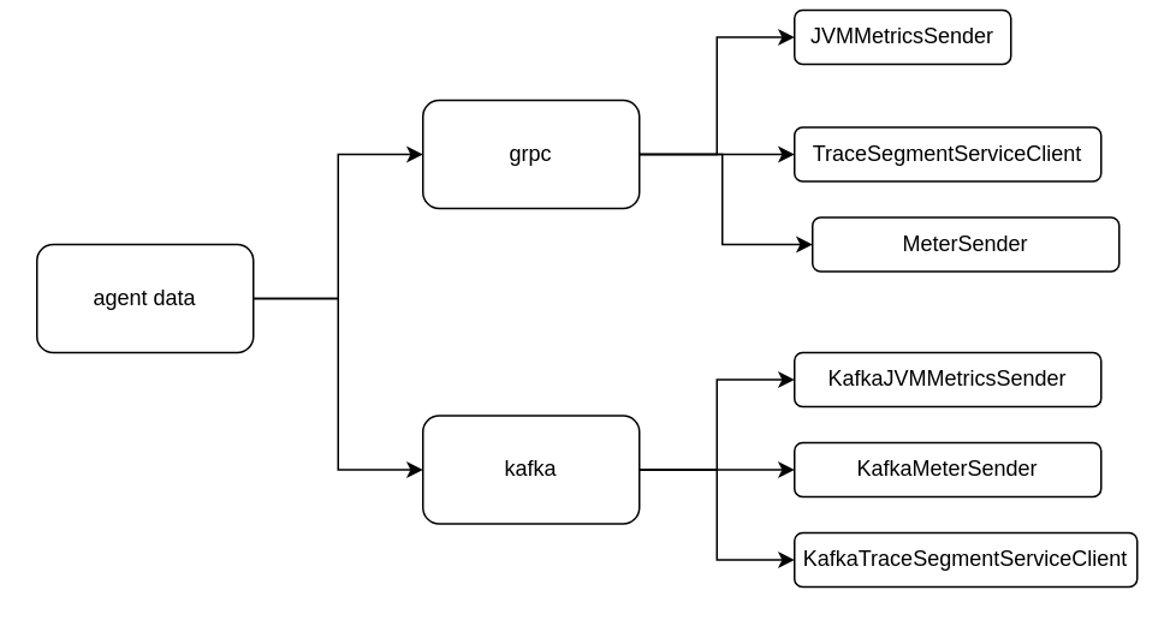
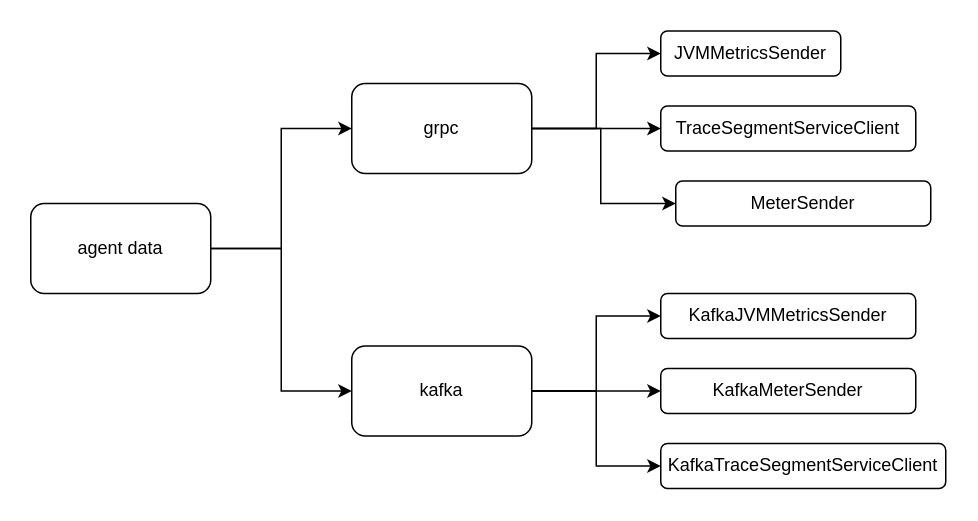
  <mxCell id="0" />
  <mxCell id="1" parent="0" />
  <mxCell id="2" style="edgeStyle=orthogonalEdgeStyle;rounded=0;orthogonalLoop=1;jettySize=auto;html=1;exitX=1;exitY=0.5;exitDx=0;exitDy=0;entryX=0;entryY=0.5;entryDx=0;entryDy=0;" edge="1" parent="1" source="5" target="10"><mxGeometry relative="1" as="geometry" /></mxCell>
  <mxCell id="3" style="edgeStyle=orthogonalEdgeStyle;rounded=0;orthogonalLoop=1;jettySize=auto;html=1;exitX=1;exitY=0.5;exitDx=0;exitDy=0;entryX=0;entryY=0.5;entryDx=0;entryDy=0;" edge="1" parent="1" source="5" target="11"><mxGeometry relative="1" as="geometry" /></mxCell>
  <mxCell id="4" style="edgeStyle=orthogonalEdgeStyle;rounded=0;orthogonalLoop=1;jettySize=auto;html=1;exitX=1;exitY=0.5;exitDx=0;exitDy=0;" edge="1" parent="1" source="5" target="12"><mxGeometry relative="1" as="geometry"><Array as="points"><mxPoint x="400" y="85" /><mxPoint x="400" y="135" /></Array></mxGeometry></mxCell>
  <mxCell id="5" value="grpc" style="rounded=1;whiteSpace=wrap;html=1;" vertex="1" parent="1"><mxGeometry x="234" y="55" width="120" height="60" as="geometry" /></mxCell>
  <mxCell id="6" style="edgeStyle=orthogonalEdgeStyle;rounded=0;orthogonalLoop=1;jettySize=auto;html=1;exitX=1;exitY=0.5;exitDx=0;exitDy=0;entryX=0;entryY=0.5;entryDx=0;entryDy=0;" edge="1" parent="1" source="9" target="16"><mxGeometry relative="1" as="geometry" /></mxCell>
  <mxCell id="7" style="edgeStyle=orthogonalEdgeStyle;rounded=0;orthogonalLoop=1;jettySize=auto;html=1;exitX=1;exitY=0.5;exitDx=0;exitDy=0;entryX=0;entryY=0.5;entryDx=0;entryDy=0;" edge="1" parent="1" source="9" target="17"><mxGeometry relative="1" as="geometry" /></mxCell>
  <mxCell id="8" style="edgeStyle=orthogonalEdgeStyle;rounded=0;orthogonalLoop=1;jettySize=auto;html=1;exitX=1;exitY=0.5;exitDx=0;exitDy=0;entryX=0;entryY=0.5;entryDx=0;entryDy=0;" edge="1" parent="1" source="9" target="18"><mxGeometry relative="1" as="geometry" /></mxCell>
  <mxCell id="9" value="kafka" style="rounded=1;whiteSpace=wrap;html=1;" vertex="1" parent="1"><mxGeometry x="234" y="230" width="120" height="60" as="geometry" /></mxCell>
- <mxCell id="10" value="JVMMetricsSender" style="rounded=1;whiteSpace=wrap;html=1;" vertex="1" parent="1"><mxGeometry x="440" y="5" width="120" height="30" as="geometry" /></mxCell>
+ <mxCell id="10" value="JVMMetricsSender" style="rounded=1;whiteSpace=wrap;html=1;" vertex="1" parent="1"><mxGeometry x="440" y="20" width="120" height="30" as="geometry" /></mxCell>
  <mxCell id="11" value="TraceSegmentServiceClient" style="rounded=1;whiteSpace=wrap;html=1;" vertex="1" parent="1"><mxGeometry x="440" y="70" width="170" height="30" as="geometry" /></mxCell>
  <mxCell id="12" value="MeterSender" style="rounded=1;whiteSpace=wrap;html=1;" vertex="1" parent="1"><mxGeometry x="450" y="120" width="170" height="30" as="geometry" /></mxCell>
  <mxCell id="13" style="edgeStyle=orthogonalEdgeStyle;rounded=0;orthogonalLoop=1;jettySize=auto;html=1;exitX=1;exitY=0.5;exitDx=0;exitDy=0;entryX=0;entryY=0.5;entryDx=0;entryDy=0;" edge="1" parent="1" source="15" target="5"><mxGeometry relative="1" as="geometry" /></mxCell>
  <mxCell id="14" style="edgeStyle=orthogonalEdgeStyle;rounded=0;orthogonalLoop=1;jettySize=auto;html=1;exitX=1;exitY=0.5;exitDx=0;exitDy=0;entryX=0;entryY=0.5;entryDx=0;entryDy=0;" edge="1" parent="1" source="15" target="9"><mxGeometry relative="1" as="geometry" /></mxCell>
  <mxCell id="15" value="agent data" style="rounded=1;whiteSpace=wrap;html=1;" vertex="1" parent="1"><mxGeometry x="20" y="135" width="120" height="60" as="geometry" /></mxCell>
  <mxCell id="16" value="KafkaJVMMetricsSender" style="rounded=1;whiteSpace=wrap;html=1;" vertex="1" parent="1"><mxGeometry x="440" y="195" width="170" height="30" as="geometry" /></mxCell>
  <mxCell id="17" value="KafkaMeterSender" style="rounded=1;whiteSpace=wrap;html=1;" vertex="1" parent="1"><mxGeometry x="440" y="245" width="170" height="30" as="geometry" /></mxCell>
  <mxCell id="18" value="KafkaTraceSegmentServiceClient" style="rounded=1;whiteSpace=wrap;html=1;" vertex="1" parent="1"><mxGeometry x="440" y="295" width="190" height="30" as="geometry" /></mxCell>
